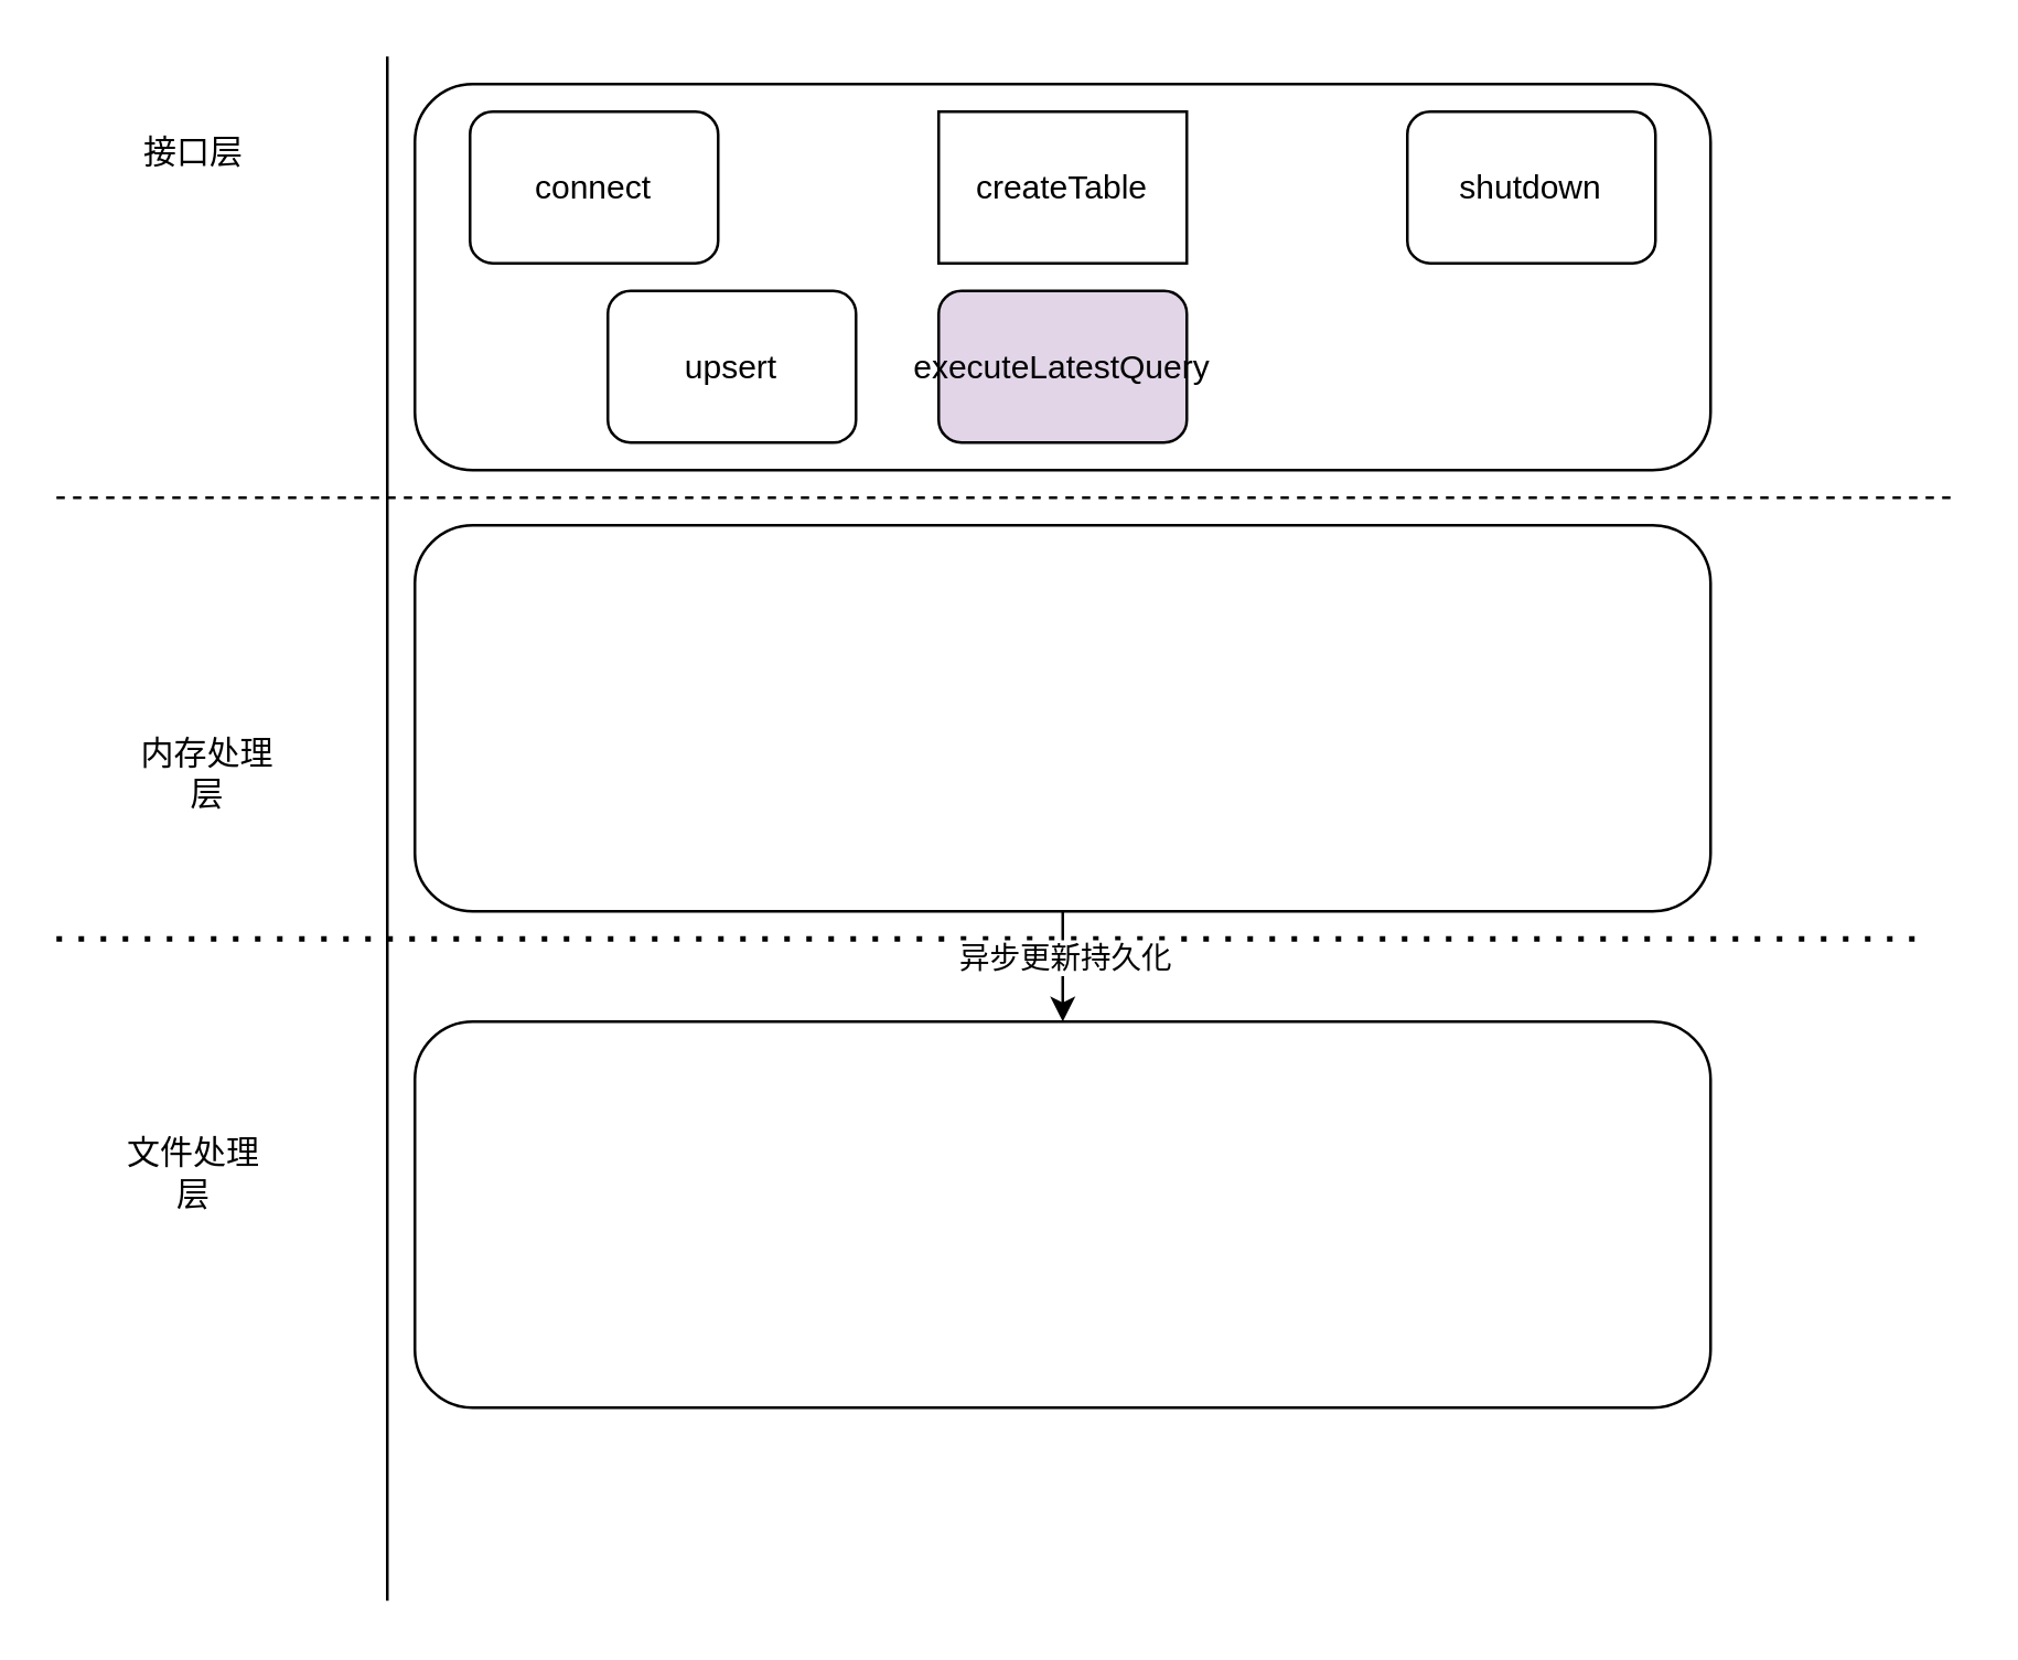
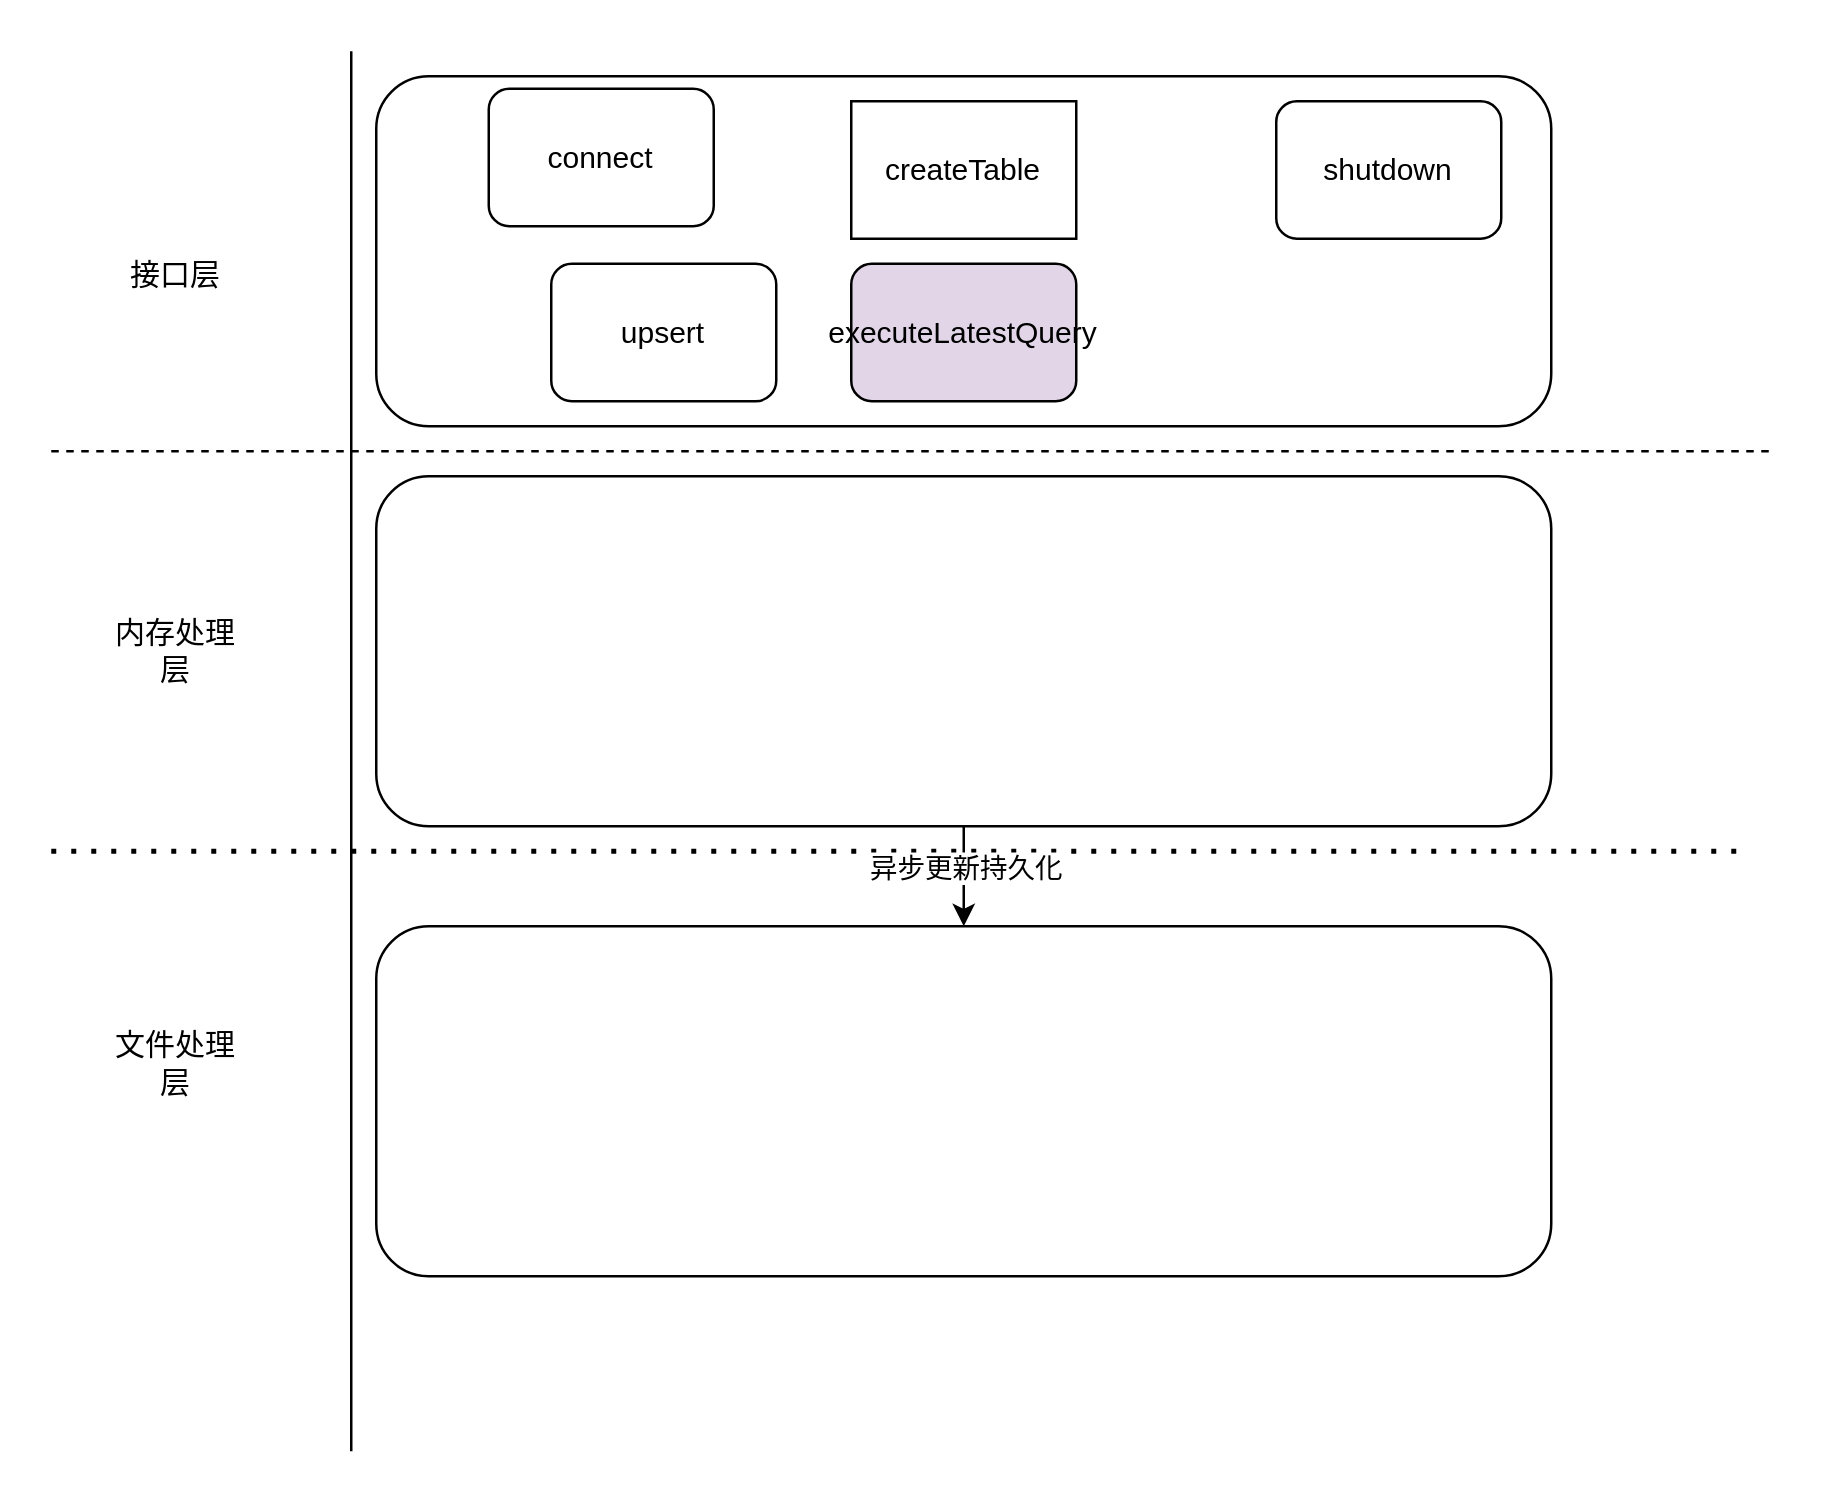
  <mxCell id="0" />
  <mxCell id="1" parent="0" />
  <mxCell id="2" value="" style="rounded=1;whiteSpace=wrap;html=1;" vertex="1" parent="1"><mxGeometry x="150" y="30" width="470" height="140" as="geometry" /></mxCell>
  <mxCell id="3" value="" style="endArrow=none;dashed=1;html=1;rounded=0;" edge="1" parent="1"><mxGeometry width="50" height="50" relative="1" as="geometry"><mxPoint x="20" y="180" as="sourcePoint" /><mxPoint x="710" y="180" as="targetPoint" /></mxGeometry></mxCell>
  <mxCell id="4" value="" style="endArrow=none;html=1;rounded=0;" edge="1" parent="1"><mxGeometry width="50" height="50" relative="1" as="geometry"><mxPoint x="140" y="580" as="sourcePoint" /><mxPoint x="140" y="20" as="targetPoint" /></mxGeometry></mxCell>
- <mxCell id="5" value="connect" style="rounded=1;whiteSpace=wrap;html=1;" vertex="1" parent="1"><mxGeometry x="170" y="40" width="90" height="55" as="geometry" /></mxCell>
+ <mxCell id="5" value="connect" style="rounded=1;whiteSpace=wrap;html=1;" vertex="1" parent="1"><mxGeometry x="195" y="35" width="90" height="55" as="geometry" /></mxCell>
  <mxCell id="6" value="createTable" style="whiteSpace=wrap;html=1;rounded=0;" vertex="1" parent="1"><mxGeometry x="340" y="40" width="90" height="55" as="geometry" /></mxCell>
  <mxCell id="7" value="shutdown" style="rounded=1;whiteSpace=wrap;html=1;" vertex="1" parent="1"><mxGeometry x="510" y="40" width="90" height="55" as="geometry" /></mxCell>
  <mxCell id="8" value="upsert" style="rounded=1;whiteSpace=wrap;html=1;" vertex="1" parent="1"><mxGeometry x="220" y="105" width="90" height="55" as="geometry" /></mxCell>
  <mxCell id="9" value="executeLatestQuery" style="rounded=1;whiteSpace=wrap;html=1;fillColor=#e1d5e7;" vertex="1" parent="1"><mxGeometry x="340" y="105" width="90" height="55" as="geometry" /></mxCell>
- <mxCell id="10" value="接口层" style="text;html=1;strokeColor=none;fillColor=none;align=center;verticalAlign=middle;whiteSpace=wrap;rounded=0;" vertex="1" parent="1"><mxGeometry x="40" y="40" width="60" height="30" as="geometry" /></mxCell>
+ <mxCell id="10" value="接口层" style="text;html=1;strokeColor=none;fillColor=none;align=center;verticalAlign=middle;whiteSpace=wrap;rounded=0;" vertex="1" parent="1"><mxGeometry x="40" y="95" width="60" height="30" as="geometry" /></mxCell>
  <mxCell id="11" value="" style="endArrow=none;dashed=1;html=1;dashPattern=1 3;strokeWidth=2;rounded=0;" edge="1" parent="1"><mxGeometry width="50" height="50" relative="1" as="geometry"><mxPoint x="20" y="340" as="sourcePoint" /><mxPoint x="700" y="340" as="targetPoint" /></mxGeometry></mxCell>
  <mxCell id="12" value="" style="edgeStyle=orthogonalEdgeStyle;rounded=0;orthogonalLoop=1;jettySize=auto;html=1;" edge="1" parent="1" source="14" target="17"><mxGeometry relative="1" as="geometry" /></mxCell>
  <mxCell id="13" value="异步更新持久化" style="edgeLabel;html=1;align=center;verticalAlign=middle;resizable=0;points=[];" vertex="1" connectable="0" parent="12"><mxGeometry x="-0.2" relative="1" as="geometry"><mxPoint as="offset" /></mxGeometry></mxCell>
  <mxCell id="14" value="" style="rounded=1;whiteSpace=wrap;html=1;" vertex="1" parent="1"><mxGeometry x="150" y="190" width="470" height="140" as="geometry" /></mxCell>
- <mxCell id="15" value="内存处理层" style="text;html=1;strokeColor=none;fillColor=none;align=center;verticalAlign=middle;whiteSpace=wrap;rounded=0;" vertex="1" parent="1"><mxGeometry x="45" y="265" width="60" height="30" as="geometry" /></mxCell>
+ <mxCell id="15" value="内存处理层" style="text;html=1;strokeColor=none;fillColor=none;align=center;verticalAlign=middle;whiteSpace=wrap;rounded=0;" vertex="1" parent="1"><mxGeometry x="40" y="245" width="60" height="30" as="geometry" /></mxCell>
  <mxCell id="16" value="文件处理层" style="text;html=1;strokeColor=none;fillColor=none;align=center;verticalAlign=middle;whiteSpace=wrap;rounded=0;" vertex="1" parent="1"><mxGeometry x="40" y="410" width="60" height="30" as="geometry" /></mxCell>
  <mxCell id="17" value="" style="rounded=1;whiteSpace=wrap;html=1;" vertex="1" parent="1"><mxGeometry x="150" y="370" width="470" height="140" as="geometry" /></mxCell>
